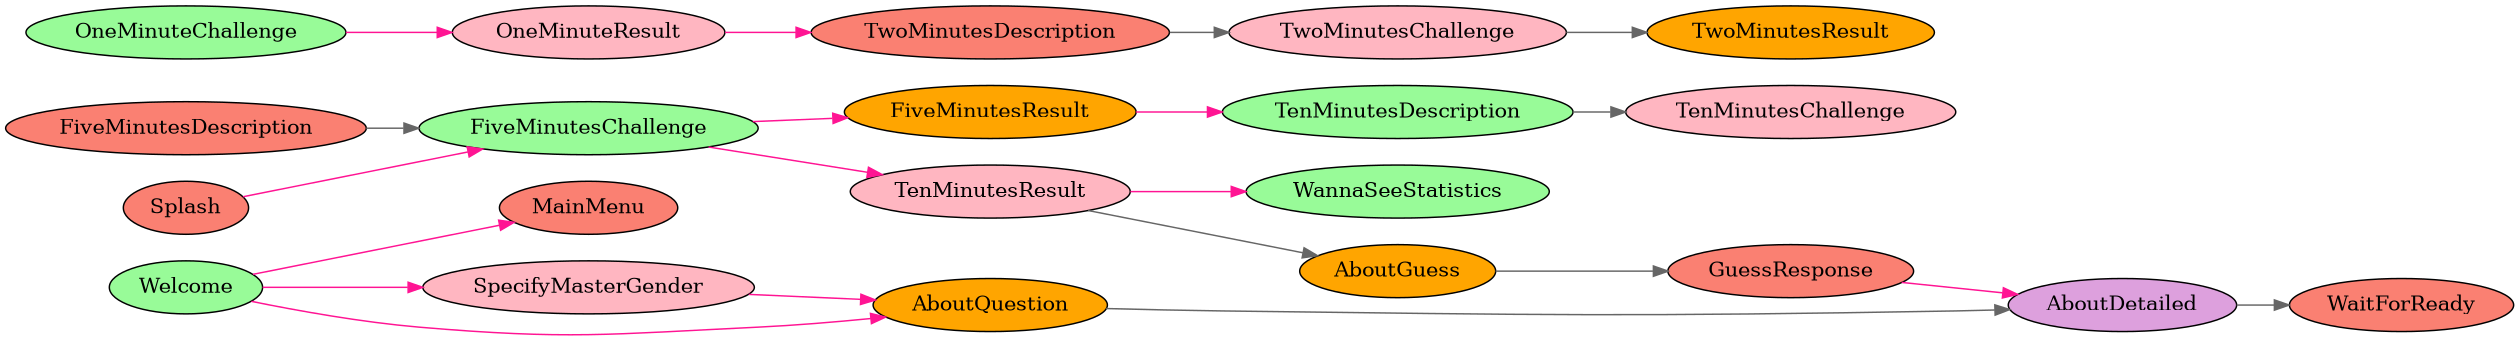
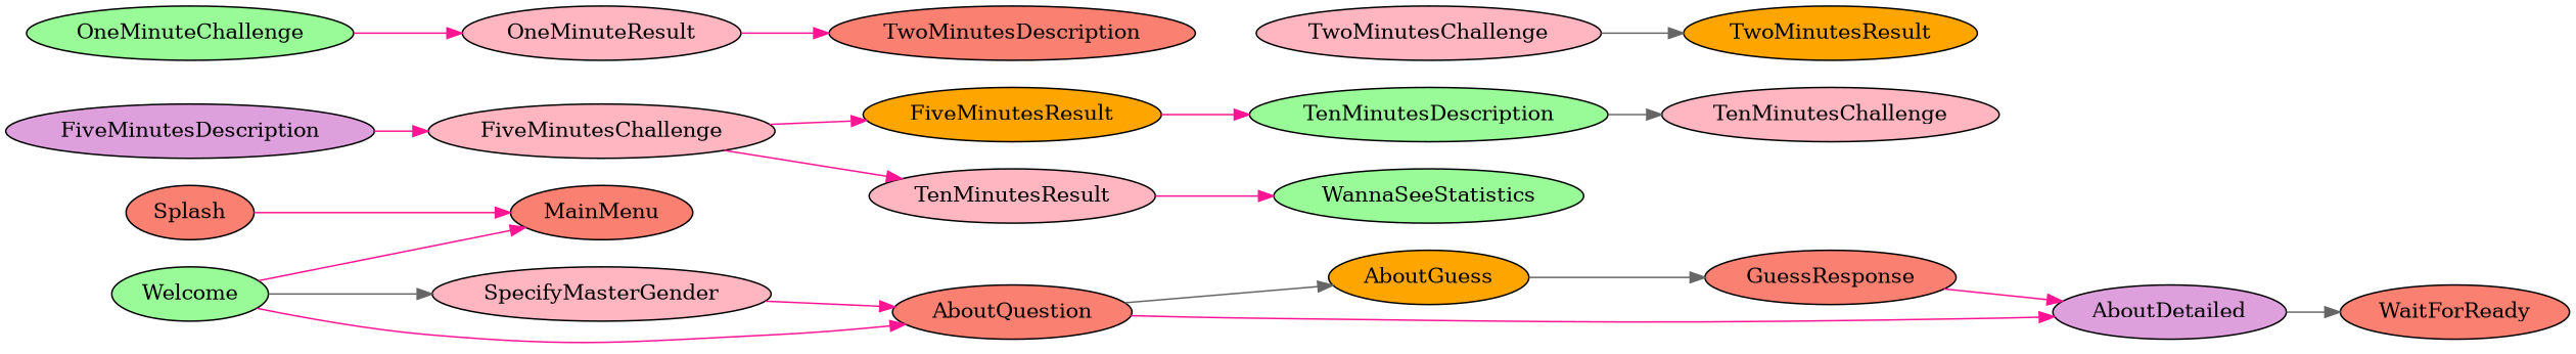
  digraph {
    rankdir=LR
    node [fillcolor=lightpink style=filled]
    edge [color=deeppink]
    Splash [fillcolor=salmon]
    MainMenu [fillcolor=salmon]
    Welcome [fillcolor=palegreen]
    SpecifyMasterGender
-   AboutQuestion [fillcolor=orange]
+   AboutQuestion [fillcolor=salmon]
    AboutGuess [fillcolor=orange]
    AboutDetailed [fillcolor=plum]
    GuessResponse [fillcolor=salmon]
    WaitForReady [fillcolor=salmon]
    OneMinuteChallenge [fillcolor=palegreen]
    OneMinuteResult
    TwoMinutesDescription [fillcolor=salmon]
    TwoMinutesChallenge
    TwoMinutesResult [fillcolor=orange]
-   FiveMinutesDescription [fillcolor=salmon]
-   FiveMinutesChallenge [fillcolor=palegreen]
+   FiveMinutesDescription [fillcolor=plum]
+   FiveMinutesChallenge
    FiveMinutesResult [fillcolor=orange]
    TenMinutesResult
    TenMinutesDescription [fillcolor=palegreen]
    TenMinutesChallenge
    WannaSeeStatistics [fillcolor=palegreen]
-   Splash -> FiveMinutesChallenge
+   Splash -> MainMenu
    Welcome -> MainMenu
-   Welcome -> SpecifyMasterGender
+   Welcome -> SpecifyMasterGender [color=gray40]
    Welcome -> AboutQuestion
    SpecifyMasterGender -> AboutQuestion
-   TenMinutesResult -> AboutGuess [color=gray40]
-   AboutQuestion -> AboutDetailed [color=gray40]
+   AboutQuestion -> AboutGuess [color=gray40]
+   AboutQuestion -> AboutDetailed
    AboutGuess -> GuessResponse [color=gray40]
    AboutDetailed -> WaitForReady [color=gray40]
    GuessResponse -> AboutDetailed
    OneMinuteChallenge -> OneMinuteResult
    OneMinuteResult -> TwoMinutesDescription
-   TwoMinutesDescription -> TwoMinutesChallenge [color=gray40]
    TwoMinutesChallenge -> TwoMinutesResult [color=gray40]
-   FiveMinutesDescription -> FiveMinutesChallenge [color=gray40]
+   FiveMinutesDescription -> FiveMinutesChallenge
    FiveMinutesChallenge -> FiveMinutesResult
    FiveMinutesChallenge -> TenMinutesResult
    FiveMinutesResult -> TenMinutesDescription
    TenMinutesResult -> WannaSeeStatistics
    TenMinutesDescription -> TenMinutesChallenge [color=gray40]
  }
